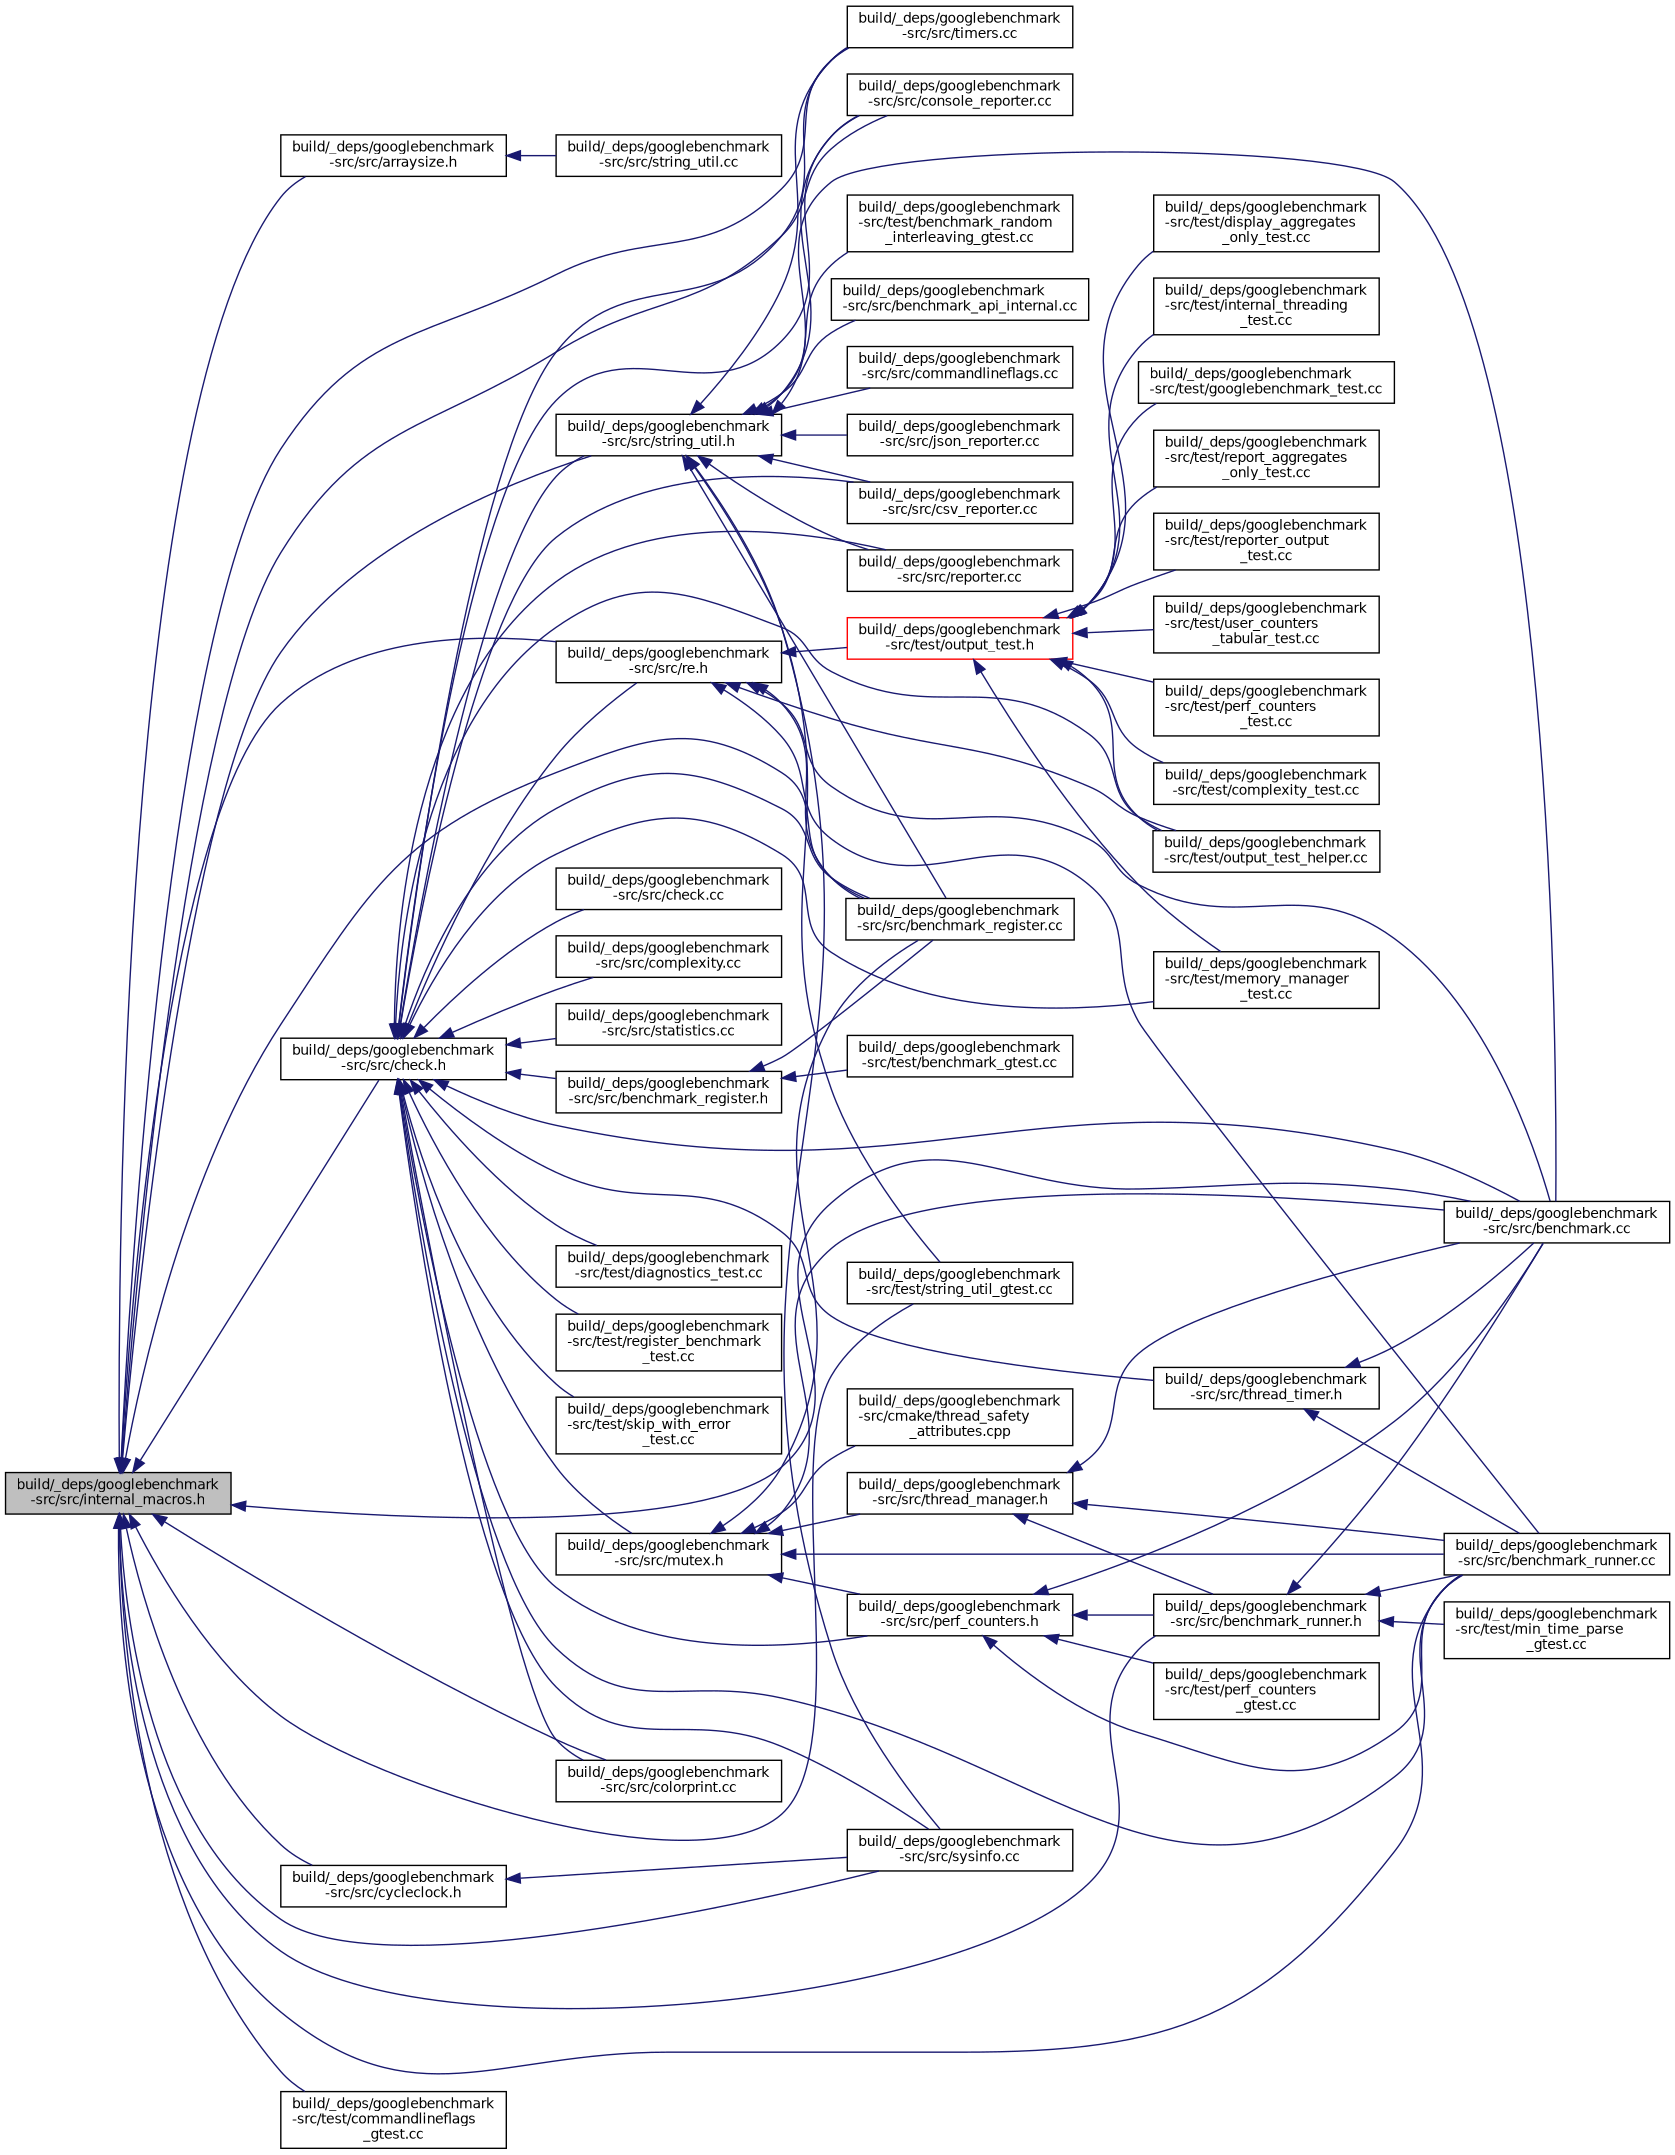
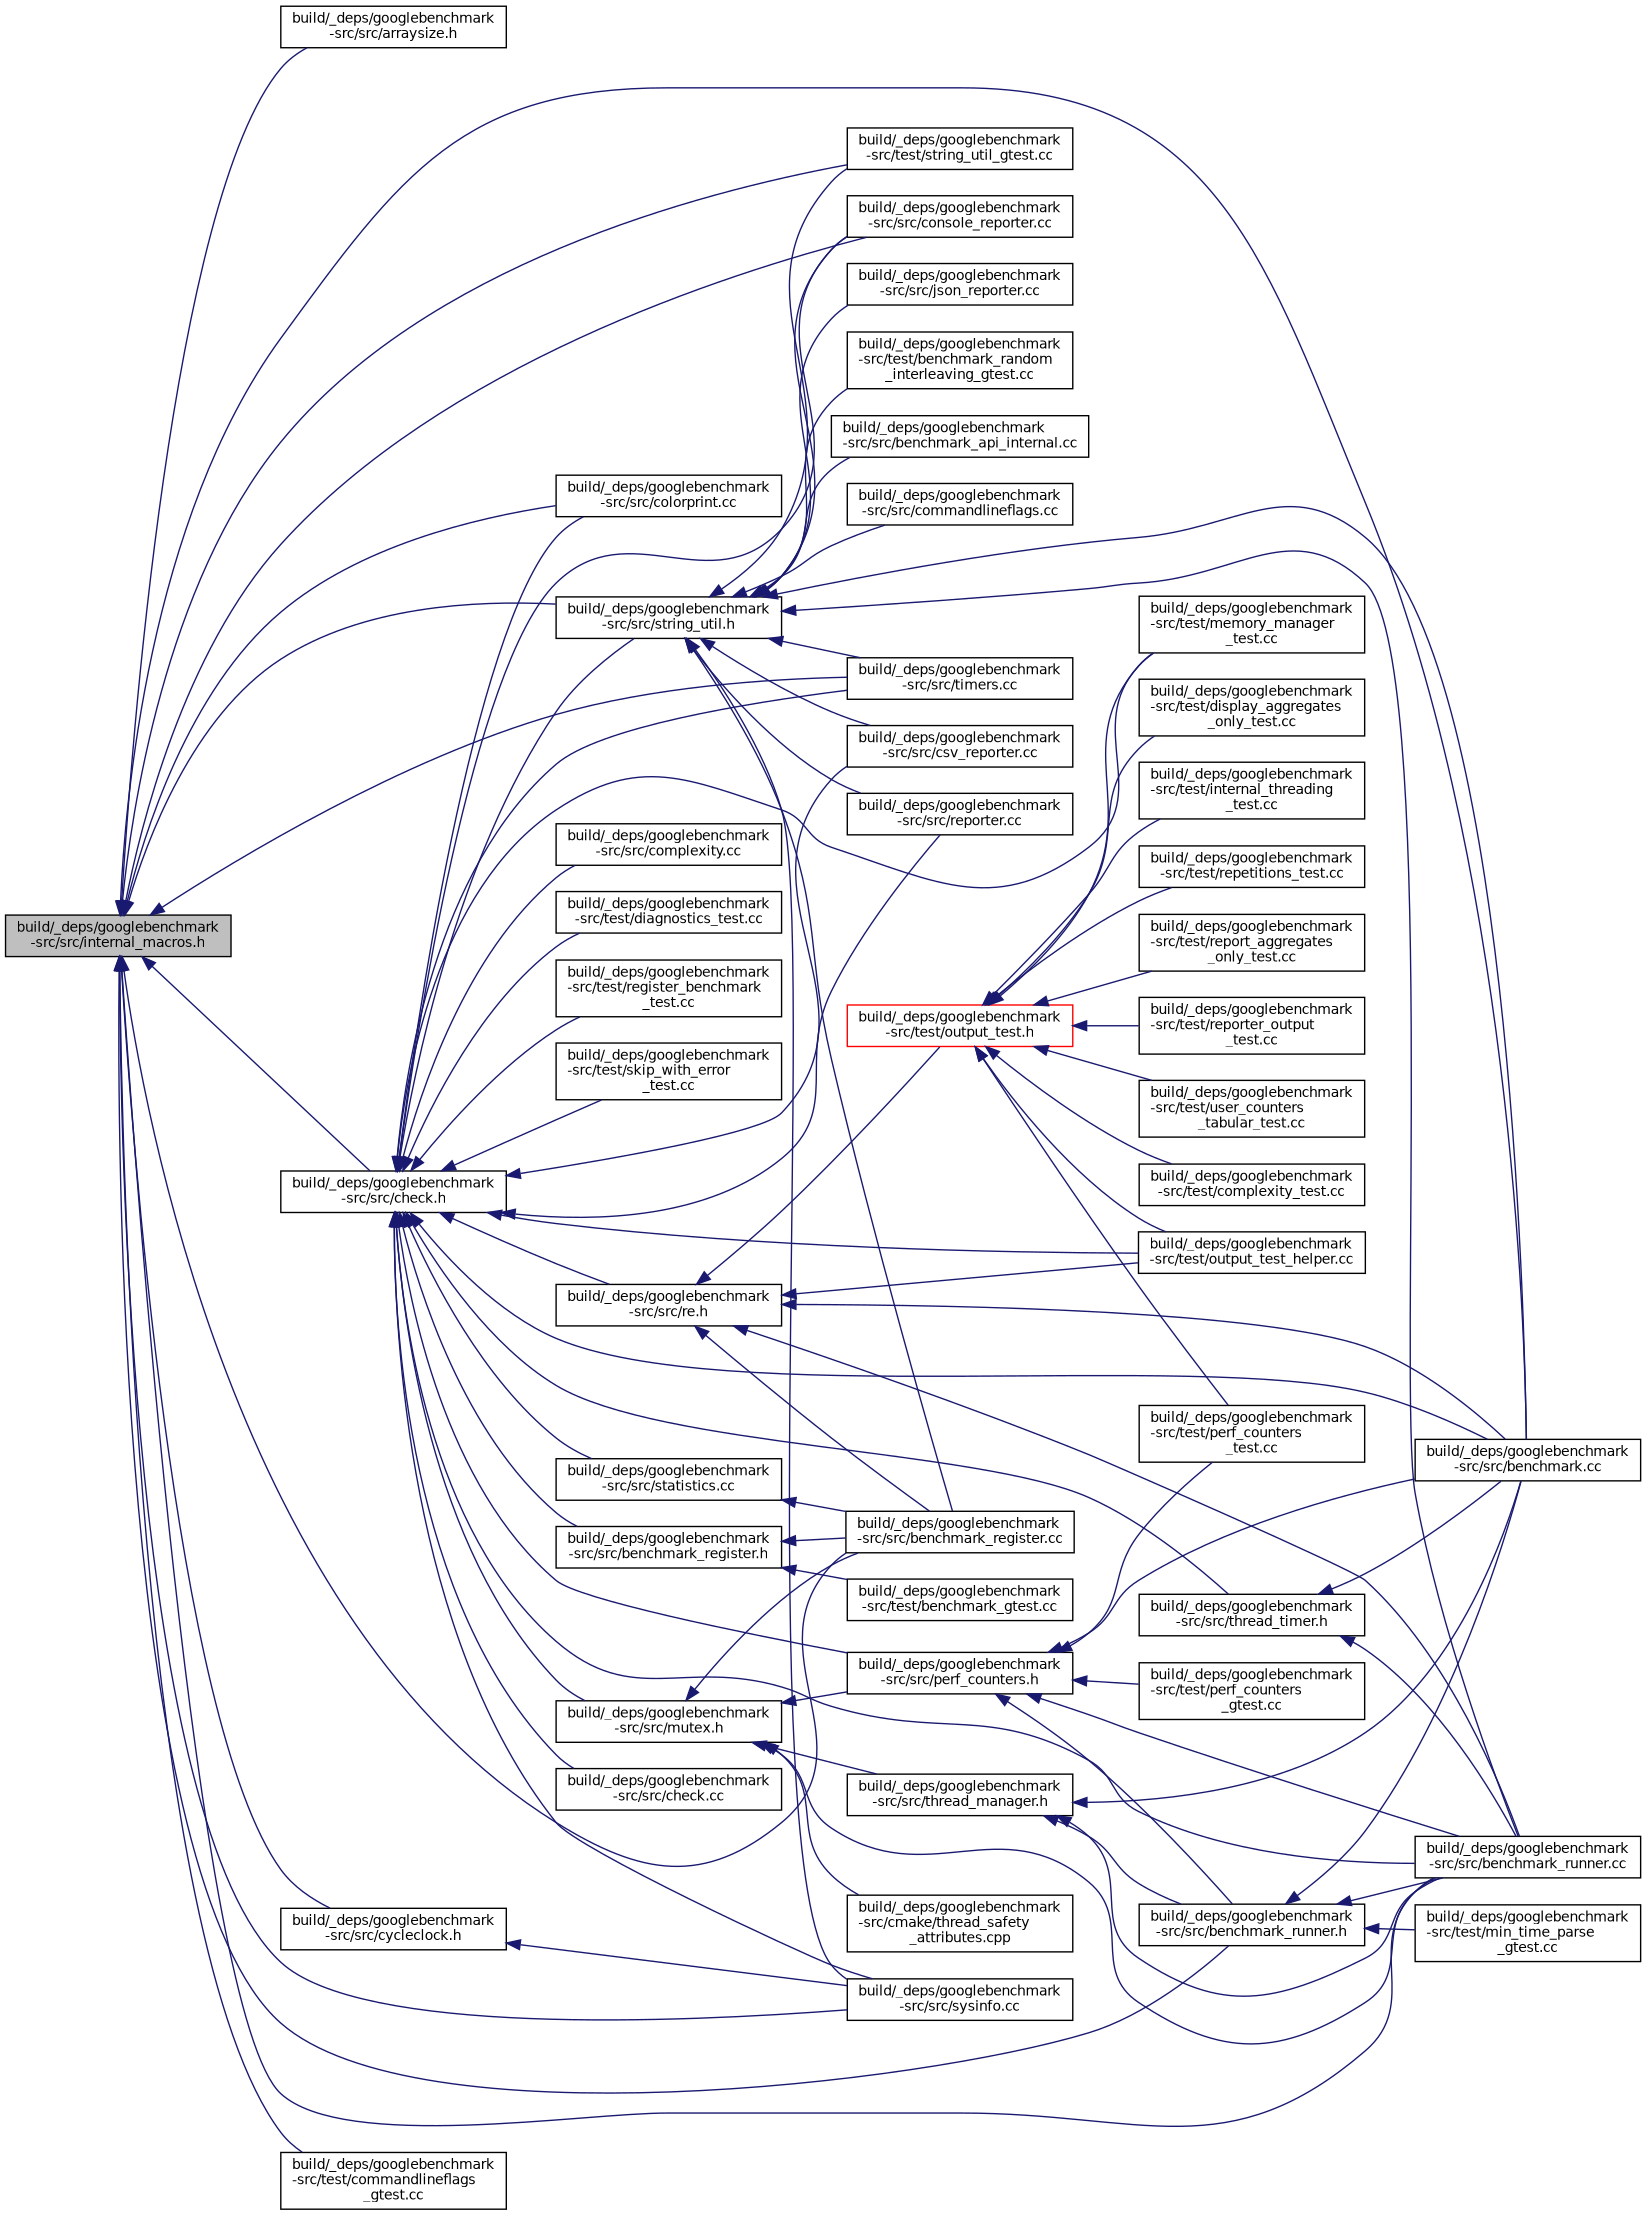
  digraph {
    rankdir=LR
    node [color=black fillcolor=white fontname=Helvetica fontsize=10 shape=record style=filled]
    edge [color=midnightblue dir=back fontname=Helvetica fontsize=10 labelfontname=Helvetica labelfontsize=10 style=solid]
    n1 [fillcolor=grey75 fontcolor=black height=0.2 label="build/_deps/googlebenchmark\l-src/src/internal_macros.h" width=0.4]
    n2 [height=0.2 label="build/_deps/googlebenchmark\l-src/src/arraysize.h" width=0.4]
    n3 [height=0.2 label="build/_deps/googlebenchmark\l-src/src/benchmark.cc" width=0.4]
    n4 [height=0.2 label="build/_deps/googlebenchmark\l-src/src/benchmark_register.cc" width=0.4]
    n5 [height=0.2 label="build/_deps/googlebenchmark\l-src/src/benchmark_runner.cc" width=0.4]
    n6 [height=0.2 label="build/_deps/googlebenchmark\l-src/src/benchmark_runner.h" width=0.4]
    n7 [height=0.2 label="build/_deps/googlebenchmark\l-src/src/check.h" width=0.4]
    n8 [height=0.2 label="build/_deps/googlebenchmark\l-src/src/colorprint.cc" width=0.4]
    n9 [height=0.2 label="build/_deps/googlebenchmark\l-src/src/console_reporter.cc" width=0.4]
    n10 [height=0.2 label="build/_deps/googlebenchmark\l-src/src/re.h" width=0.4]
    n11 [height=0.2 label="build/_deps/googlebenchmark\l-src/src/string_util.h" width=0.4]
    n12 [height=0.2 label="build/_deps/googlebenchmark\l-src/src/sysinfo.cc" width=0.4]
    n13 [height=0.2 label="build/_deps/googlebenchmark\l-src/src/timers.cc" width=0.4]
    n14 [height=0.2 label="build/_deps/googlebenchmark\l-src/test/string_util_gtest.cc" width=0.4]
    n15 [height=0.2 label="build/_deps/googlebenchmark\l-src/src/cycleclock.h" width=0.4]
    n16 [height=0.2 label="build/_deps/googlebenchmark\l-src/test/commandlineflags\l_gtest.cc" width=0.4]
-   n17 [height=0.2 label="build/_deps/googlebenchmark\l-src/src/string_util.cc" width=0.4]
    n18 [height=0.2 label="build/_deps/googlebenchmark\l-src/test/min_time_parse\l_gtest.cc" width=0.4]
    n19 [height=0.2 label="build/_deps/googlebenchmark\l-src/src/benchmark_register.h" width=0.4]
    n20 [height=0.2 label="build/_deps/googlebenchmark\l-src/src/check.cc" width=0.4]
    n21 [height=0.2 label="build/_deps/googlebenchmark\l-src/src/complexity.cc" width=0.4]
    n22 [height=0.2 label="build/_deps/googlebenchmark\l-src/src/csv_reporter.cc" width=0.4]
    n23 [height=0.2 label="build/_deps/googlebenchmark\l-src/src/mutex.h" width=0.4]
    n24 [height=0.2 label="build/_deps/googlebenchmark\l-src/src/perf_counters.h" width=0.4]
    n25 [height=0.2 label="build/_deps/googlebenchmark\l-src/test/memory_manager\l_test.cc" width=0.4]
    n26 [height=0.2 label="build/_deps/googlebenchmark\l-src/test/output_test_helper.cc" width=0.4]
    n27 [height=0.2 label="build/_deps/googlebenchmark\l-src/src/reporter.cc" width=0.4]
    n28 [height=0.2 label="build/_deps/googlebenchmark\l-src/src/statistics.cc" width=0.4]
    n29 [height=0.2 label="build/_deps/googlebenchmark\l-src/src/thread_timer.h" width=0.4]
    n30 [height=0.2 label="build/_deps/googlebenchmark\l-src/test/diagnostics_test.cc" width=0.4]
    n31 [height=0.2 label="build/_deps/googlebenchmark\l-src/test/register_benchmark\l_test.cc" width=0.4]
    n32 [height=0.2 label="build/_deps/googlebenchmark\l-src/test/skip_with_error\l_test.cc" width=0.4]
    n33 [color=red height=0.2 label="build/_deps/googlebenchmark\l-src/test/output_test.h" width=0.4]
    n34 [height=0.2 label="build/_deps/googlebenchmark\l-src/src/benchmark_api_internal.cc" width=0.4]
    n35 [height=0.2 label="build/_deps/googlebenchmark\l-src/src/commandlineflags.cc" width=0.4]
    n36 [height=0.2 label="build/_deps/googlebenchmark\l-src/src/json_reporter.cc" width=0.4]
    n37 [height=0.2 label="build/_deps/googlebenchmark\l-src/test/benchmark_random\l_interleaving_gtest.cc" width=0.4]
    n38 [height=0.2 label="build/_deps/googlebenchmark\l-src/test/benchmark_gtest.cc" width=0.4]
    n39 [height=0.2 label="build/_deps/googlebenchmark\l-src/cmake/thread_safety\l_attributes.cpp" width=0.4]
    n40 [height=0.2 label="build/_deps/googlebenchmark\l-src/src/thread_manager.h" width=0.4]
    n41 [height=0.2 label="build/_deps/googlebenchmark\l-src/test/perf_counters\l_gtest.cc" width=0.4]
    n42 [height=0.2 label="build/_deps/googlebenchmark\l-src/test/perf_counters\l_test.cc" width=0.4]
    n43 [height=0.2 label="build/_deps/googlebenchmark\l-src/test/complexity_test.cc" width=0.4]
    n44 [height=0.2 label="build/_deps/googlebenchmark\l-src/test/display_aggregates\l_only_test.cc" width=0.4]
    n45 [height=0.2 label="build/_deps/googlebenchmark\l-src/test/internal_threading\l_test.cc" width=0.4]
-   n46 [height=0.2 label="build/_deps/googlebenchmark\l-src/test/googlebenchmark_test.cc" width=0.4]
+   n46 [height=0.2 label="build/_deps/googlebenchmark\l-src/test/repetitions_test.cc" width=0.4]
    n47 [height=0.2 label="build/_deps/googlebenchmark\l-src/test/report_aggregates\l_only_test.cc" width=0.4]
    n48 [height=0.2 label="build/_deps/googlebenchmark\l-src/test/reporter_output\l_test.cc" width=0.4]
    n49 [height=0.2 label="build/_deps/googlebenchmark\l-src/test/user_counters\l_tabular_test.cc" width=0.4]
    n1 -> n2
    n1 -> n3
    n1 -> n4
    n1 -> n5
    n1 -> n6
    n1 -> n7
    n1 -> n8
    n1 -> n9
-   n1 -> n10
    n1 -> n11
    n1 -> n12
    n1 -> n13
    n1 -> n14
    n1 -> n15
    n1 -> n16
-   n2 -> n17
    n6 -> n3
    n6 -> n5
    n6 -> n18
    n7 -> n3
-   n7 -> n4
+   n28 -> n4
    n7 -> n5
    n7 -> n8
    n7 -> n9
    n7 -> n10
    n7 -> n11
    n7 -> n12
    n7 -> n13
    n7 -> n19
    n7 -> n20
    n7 -> n21
    n7 -> n22
    n7 -> n23
    n7 -> n24
    n7 -> n25
    n7 -> n26
    n7 -> n27
    n7 -> n28
    n7 -> n29
    n7 -> n30
    n7 -> n31
    n7 -> n32
    n10 -> n3
    n10 -> n4
    n10 -> n5
    n10 -> n26
    n10 -> n33
    n11 -> n3
    n11 -> n4
+   n11 -> n5
    n11 -> n9
    n11 -> n12
    n11 -> n13
    n11 -> n14
    n11 -> n22
    n11 -> n27
    n11 -> n34
    n11 -> n35
    n11 -> n36
    n11 -> n37
    n15 -> n12
    n19 -> n4
    n19 -> n38
-   n23 -> n3
    n23 -> n4
    n23 -> n5
    n23 -> n24
    n23 -> n39
    n23 -> n40
    n24 -> n3
    n24 -> n5
    n24 -> n6
    n24 -> n41
+   n24 -> n42
    n29 -> n3
    n29 -> n5
    n33 -> n25
    n33 -> n26
    n33 -> n42
    n33 -> n43
    n33 -> n44
    n33 -> n45
    n33 -> n46
    n33 -> n47
    n33 -> n48
    n33 -> n49
    n40 -> n3
    n40 -> n5
    n40 -> n6
  }
